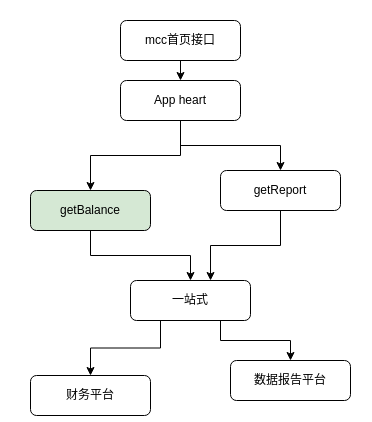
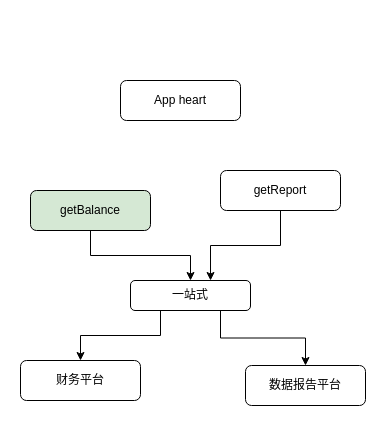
  <mxCell id="0" />
  <mxCell id="1" parent="0" />
- <mxCell id="2" style="edgeStyle=orthogonalEdgeStyle;rounded=0;orthogonalLoop=1;jettySize=auto;html=1;exitX=0.5;exitY=1;exitDx=0;exitDy=0;entryX=0.5;entryY=0;entryDx=0;entryDy=0;" edge="1" parent="1" source="3" target="10"><mxGeometry relative="1" as="geometry" /></mxCell>
- <mxCell id="3" value="mcc首页接口" style="rounded=1;whiteSpace=wrap;html=1;" vertex="1" parent="1"><mxGeometry x="120" y="20" width="120" height="40" as="geometry" /></mxCell>
  <mxCell id="4" style="edgeStyle=orthogonalEdgeStyle;rounded=0;orthogonalLoop=1;jettySize=auto;html=1;exitX=0.5;exitY=1;exitDx=0;exitDy=0;" edge="1" parent="1" source="5" target="13"><mxGeometry relative="1" as="geometry" /></mxCell>
  <mxCell id="5" value="getBalance" style="rounded=1;whiteSpace=wrap;html=1;fillColor=#d5e8d4;" vertex="1" parent="1"><mxGeometry x="30" y="190" width="120" height="40" as="geometry" /></mxCell>
  <mxCell id="6" style="edgeStyle=orthogonalEdgeStyle;rounded=0;orthogonalLoop=1;jettySize=auto;html=1;exitX=0.5;exitY=1;exitDx=0;exitDy=0;entryX=0.667;entryY=0;entryDx=0;entryDy=0;entryPerimeter=0;" edge="1" parent="1" source="7" target="13"><mxGeometry relative="1" as="geometry" /></mxCell>
  <mxCell id="7" value="getReport" style="rounded=1;whiteSpace=wrap;html=1;" vertex="1" parent="1"><mxGeometry x="220" y="170" width="120" height="40" as="geometry" /></mxCell>
- <mxCell id="8" style="edgeStyle=orthogonalEdgeStyle;rounded=0;orthogonalLoop=1;jettySize=auto;html=1;exitX=0.5;exitY=1;exitDx=0;exitDy=0;" edge="1" parent="1" source="10" target="5"><mxGeometry relative="1" as="geometry" /></mxCell>
- <mxCell id="9" style="edgeStyle=orthogonalEdgeStyle;rounded=0;orthogonalLoop=1;jettySize=auto;html=1;exitX=0.5;exitY=1;exitDx=0;exitDy=0;entryX=0.5;entryY=0;entryDx=0;entryDy=0;" edge="1" parent="1" source="10" target="7"><mxGeometry relative="1" as="geometry" /></mxCell>
  <mxCell id="10" value="App heart" style="rounded=1;whiteSpace=wrap;html=1;" vertex="1" parent="1"><mxGeometry x="120" y="80" width="120" height="40" as="geometry" /></mxCell>
  <mxCell id="11" style="edgeStyle=orthogonalEdgeStyle;rounded=0;orthogonalLoop=1;jettySize=auto;html=1;exitX=0.25;exitY=1;exitDx=0;exitDy=0;entryX=0.5;entryY=0;entryDx=0;entryDy=0;" edge="1" parent="1" source="13" target="15"><mxGeometry relative="1" as="geometry" /></mxCell>
  <mxCell id="12" style="edgeStyle=orthogonalEdgeStyle;rounded=0;orthogonalLoop=1;jettySize=auto;html=1;exitX=0.75;exitY=1;exitDx=0;exitDy=0;entryX=0.5;entryY=0;entryDx=0;entryDy=0;" edge="1" parent="1" source="13" target="14"><mxGeometry relative="1" as="geometry" /></mxCell>
- <mxCell id="13" value="一站式" style="rounded=1;whiteSpace=wrap;html=1;" vertex="1" parent="1"><mxGeometry x="130" y="280" width="120" height="40" as="geometry" /></mxCell>
- <mxCell id="14" value="数据报告平台" style="rounded=1;whiteSpace=wrap;html=1;" vertex="1" parent="1"><mxGeometry x="230" y="360" width="120" height="40" as="geometry" /></mxCell>
- <mxCell id="15" value="财务平台" style="rounded=1;whiteSpace=wrap;html=1;" vertex="1" parent="1"><mxGeometry x="30" y="375" width="120" height="40" as="geometry" /></mxCell>
+ <mxCell id="13" value="一站式" style="rounded=1;whiteSpace=wrap;html=1;" vertex="1" parent="1"><mxGeometry x="130" y="280" width="120" height="30" as="geometry" /></mxCell>
+ <mxCell id="14" value="数据报告平台" style="rounded=1;whiteSpace=wrap;html=1;" vertex="1" parent="1"><mxGeometry x="245" y="365" width="120" height="40" as="geometry" /></mxCell>
+ <mxCell id="15" value="财务平台" style="rounded=1;whiteSpace=wrap;html=1;" vertex="1" parent="1"><mxGeometry x="20" y="360" width="120" height="40" as="geometry" /></mxCell>
